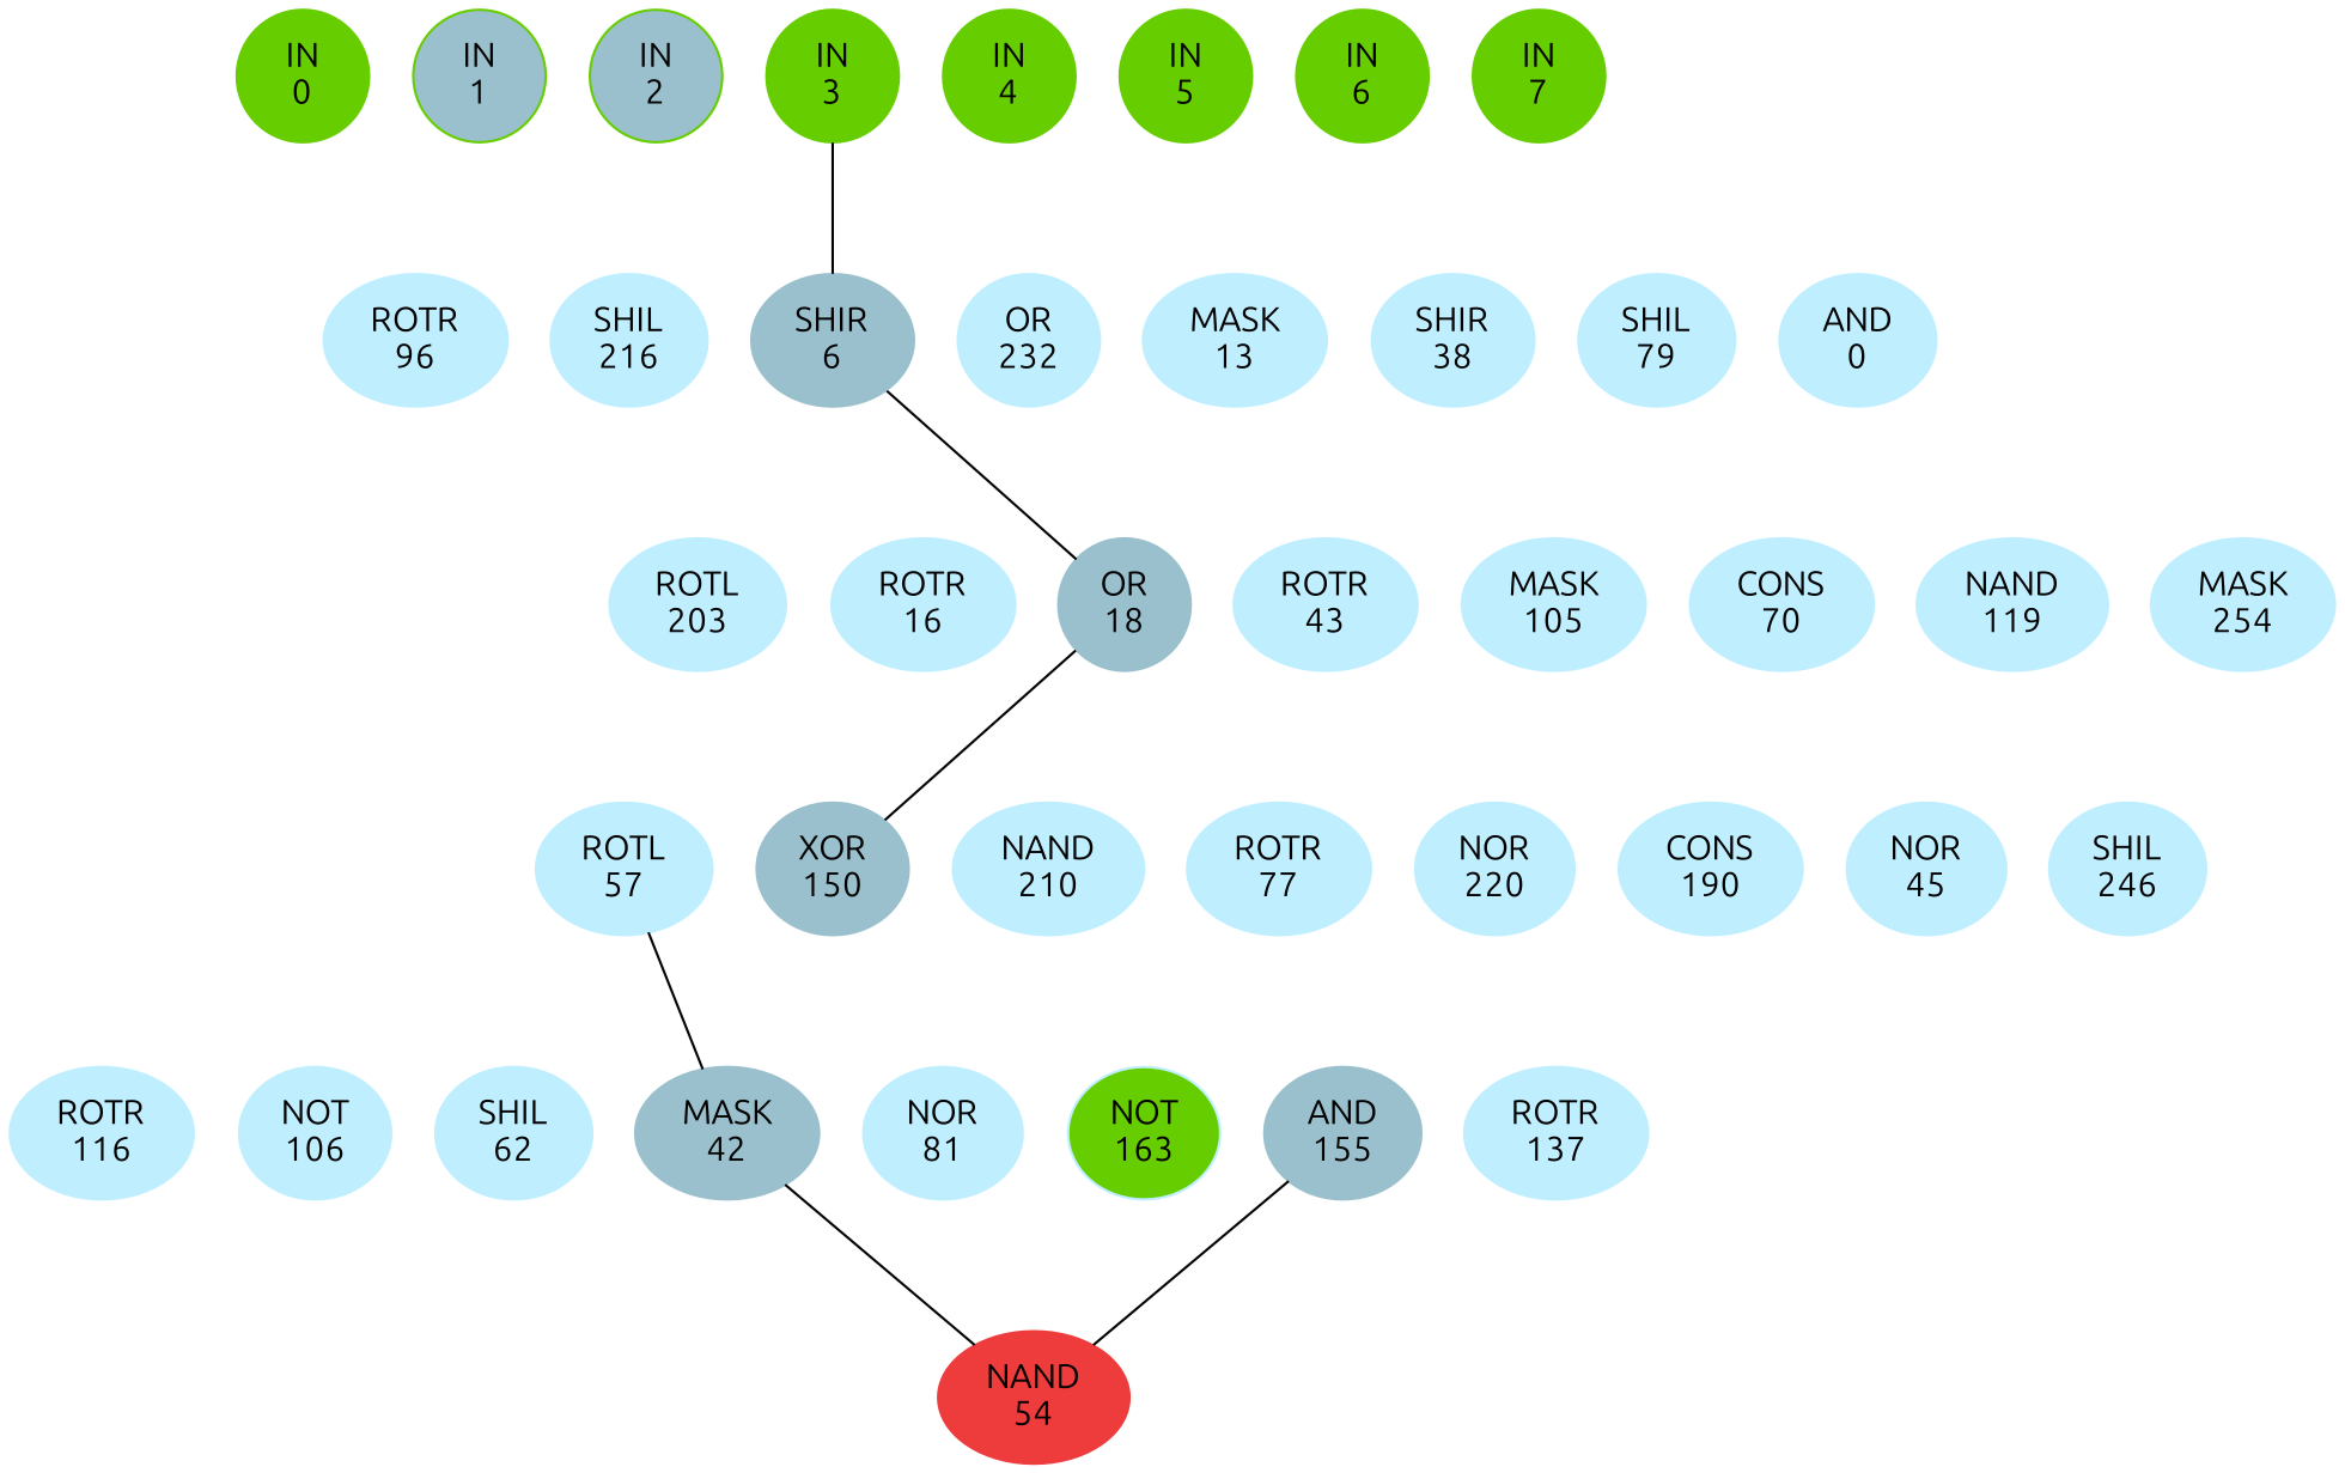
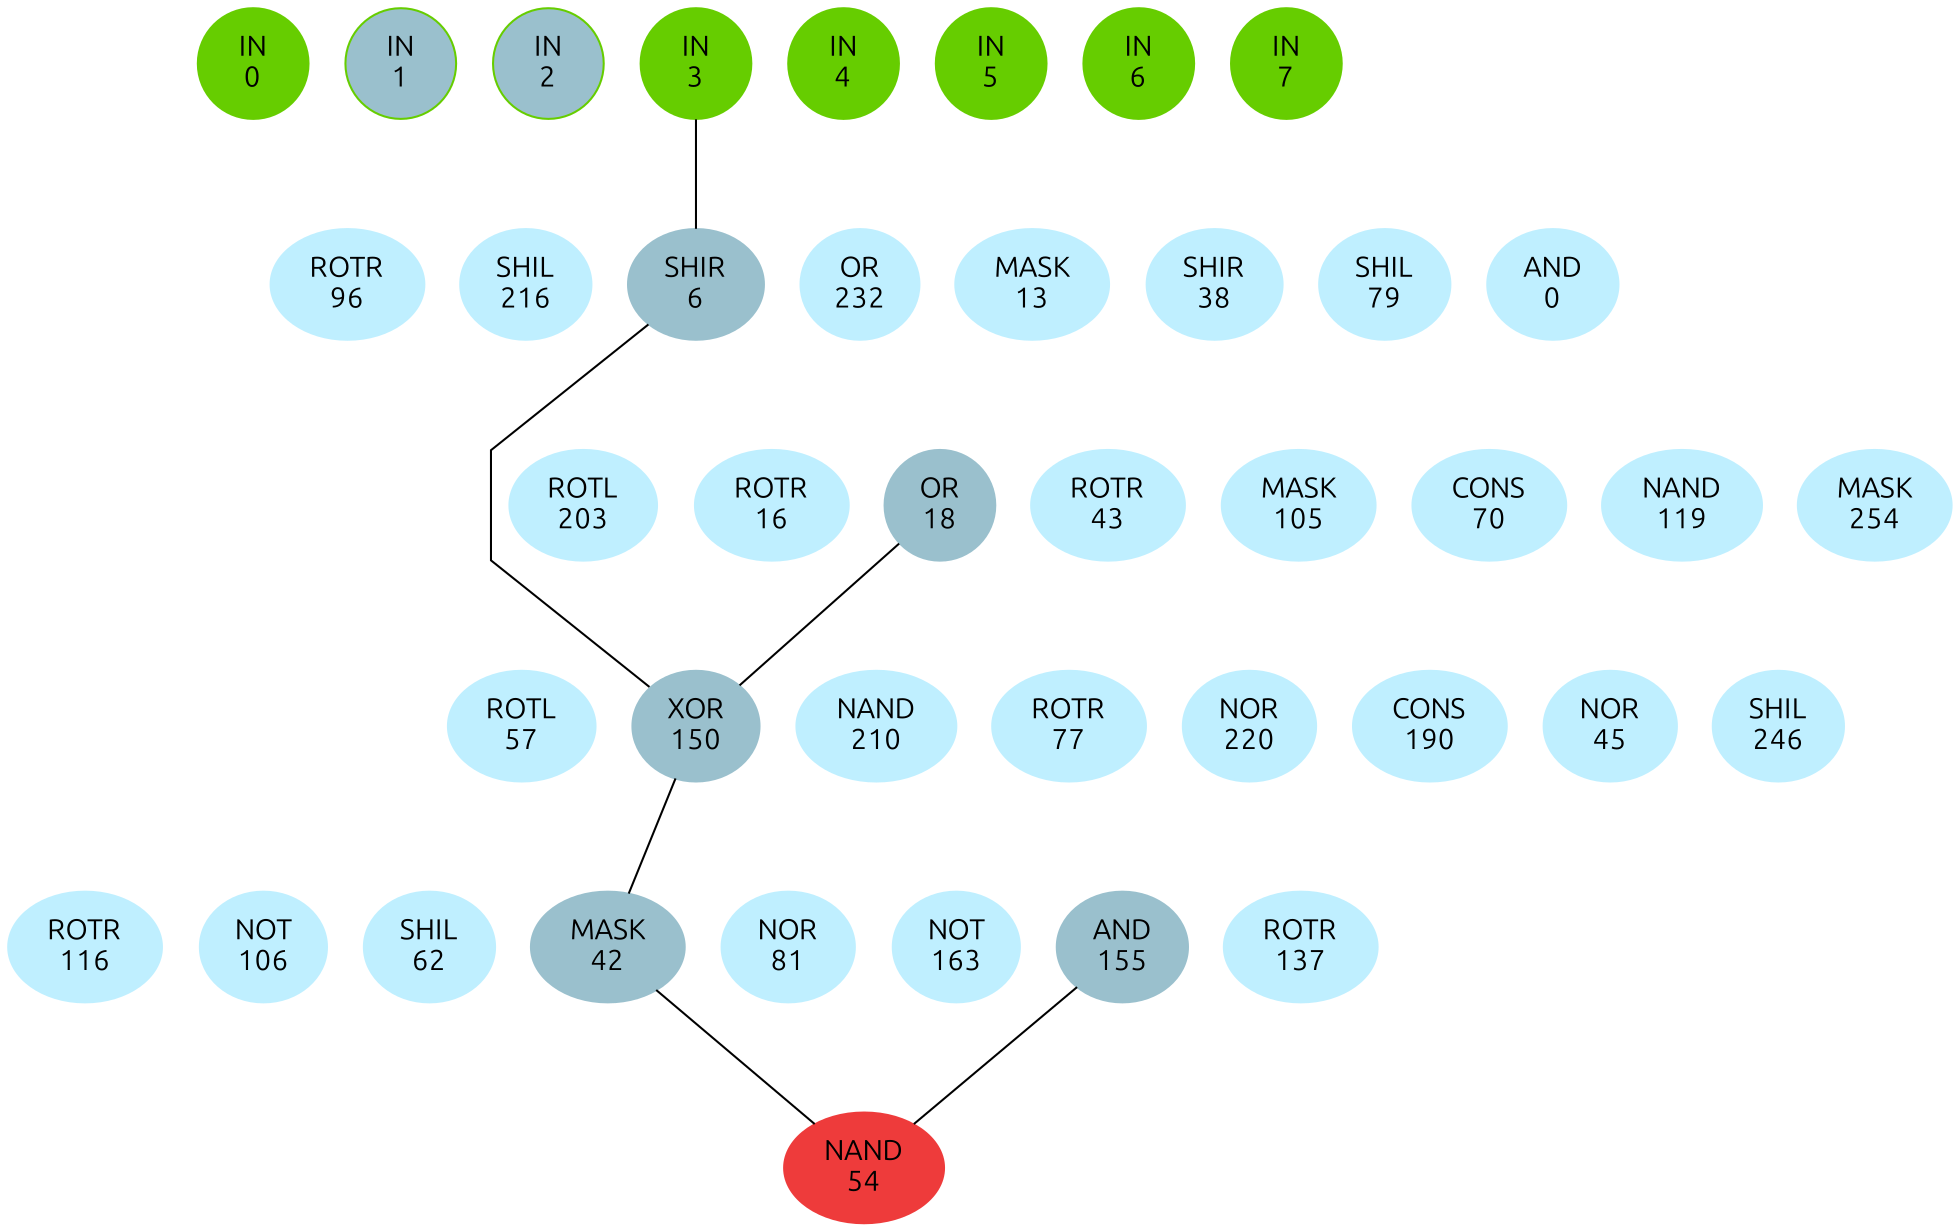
  graph {
    fontname=Ubuntu
    ordering=out
    rankdir=BT
    ranksep=0.75
    splines=polyline
    node [color=lightblue1 fontname=Ubuntu style=filled]
    edge [fontname=Ubuntu style=invis]
    n1 [color=chartreuse3 label="IN\n0"]
    n2 [color=chartreuse3 fillcolor=lightblue3 label="IN\n1"]
    n3 [color=chartreuse3 fillcolor=lightblue3 label="IN\n2"]
    n4 [color=chartreuse3 label="IN\n3"]
    n5 [color=chartreuse3 label="IN\n4"]
    n6 [color=chartreuse3 label="IN\n5"]
    n7 [color=chartreuse3 label="IN\n6"]
    n8 [color=chartreuse3 label="IN\n7"]
    n9 [label="ROTR\n96"]
    n10 [label="SHIL\n216"]
    n11 [color=lightblue3 label="SHIR\n6"]
    n12 [label="OR\n232"]
    n13 [label="MASK\n13"]
    n14 [label="SHIR\n38"]
    n15 [label="SHIL\n79"]
    n16 [label="AND\n0"]
    n17 [label="ROTL\n203"]
    n18 [label="ROTR\n16"]
    n19 [color=lightblue3 label="OR\n18"]
    n20 [label="ROTR\n43"]
    n21 [label="MASK\n105"]
    n22 [label="CONS\n70"]
    n23 [label="NAND\n119"]
    n24 [label="MASK\n254"]
    n25 [label="ROTL\n57"]
    n26 [color=lightblue3 label="XOR\n150"]
    n27 [label="NAND\n210"]
    n28 [label="ROTR\n77"]
    n29 [label="NOR\n220"]
    n30 [label="CONS\n190"]
    n31 [label="NOR\n45"]
    n32 [label="SHIL\n246"]
    n33 [label="ROTR\n116"]
    n34 [label="NOT\n106"]
    n35 [label="SHIL\n62"]
    n36 [color=lightblue3 label="MASK\n42"]
    n37 [label="NOR\n81"]
-   n38 [label="NOT\n163" fillcolor=chartreuse3]
+   n38 [label="NOT\n163"]
    n39 [color=lightblue3 label="AND\n155"]
    n40 [label="ROTR\n137"]
    n41 [color=brown2 label="NAND\n54"]
    subgraph sub_1 {
      rank=same
      n1
      n2
      n3
      n4
      n5
      n6
      n7
      n8
    }
    subgraph sub_2 {
      rank=same
      n9
      n10
      n11
      n12
      n13
      n14
      n15
      n16
    }
    subgraph sub_3 {
      rank=same
      n17
      n18
      n19
      n20
      n21
      n22
      n23
      n24
    }
    subgraph sub_4 {
      rank=same
      n25
      n26
      n27
      n28
      n29
      n30
      n31
      n32
    }
    subgraph sub_5 {
      rank=same
      n33
      n34
      n35
      n36
      n37
      n38
      n39
      n40
    }
    subgraph sub_6 {
      rank=same
      n41
    }
    n1 -- n2
    n2 -- n3
    n3 -- n4
    n4 -- n5
    n5 -- n6
    n6 -- n7
    n7 -- n8
    n9 -- n10
    n10 -- n11
    n11 -- n4 [style=solid]
    n11 -- n12
    n12 -- n13
    n13 -- n14
    n14 -- n15
    n15 -- n16
    n17 -- n18
    n18 -- n19
-   n19 -- n11 [style=solid]
+   n26 -- n11 [style=solid]
    n19 -- n20
    n20 -- n21
    n21 -- n22
    n22 -- n23
    n23 -- n24
    n25 -- n26
    n26 -- n19 [style=solid]
    n26 -- n27
    n27 -- n28
    n28 -- n29
    n29 -- n30
    n30 -- n31
    n31 -- n32
    n33 -- n34
    n34 -- n35
    n35 -- n36
-   n36 -- n25 [style=solid]
+   n36 -- n26 [style=solid]
    n36 -- n37
    n37 -- n38
    n38 -- n39
    n39 -- n40
    n41 -- n36 [style=solid]
    n41 -- n39 [style=solid]
    n41 -- n41
  }
